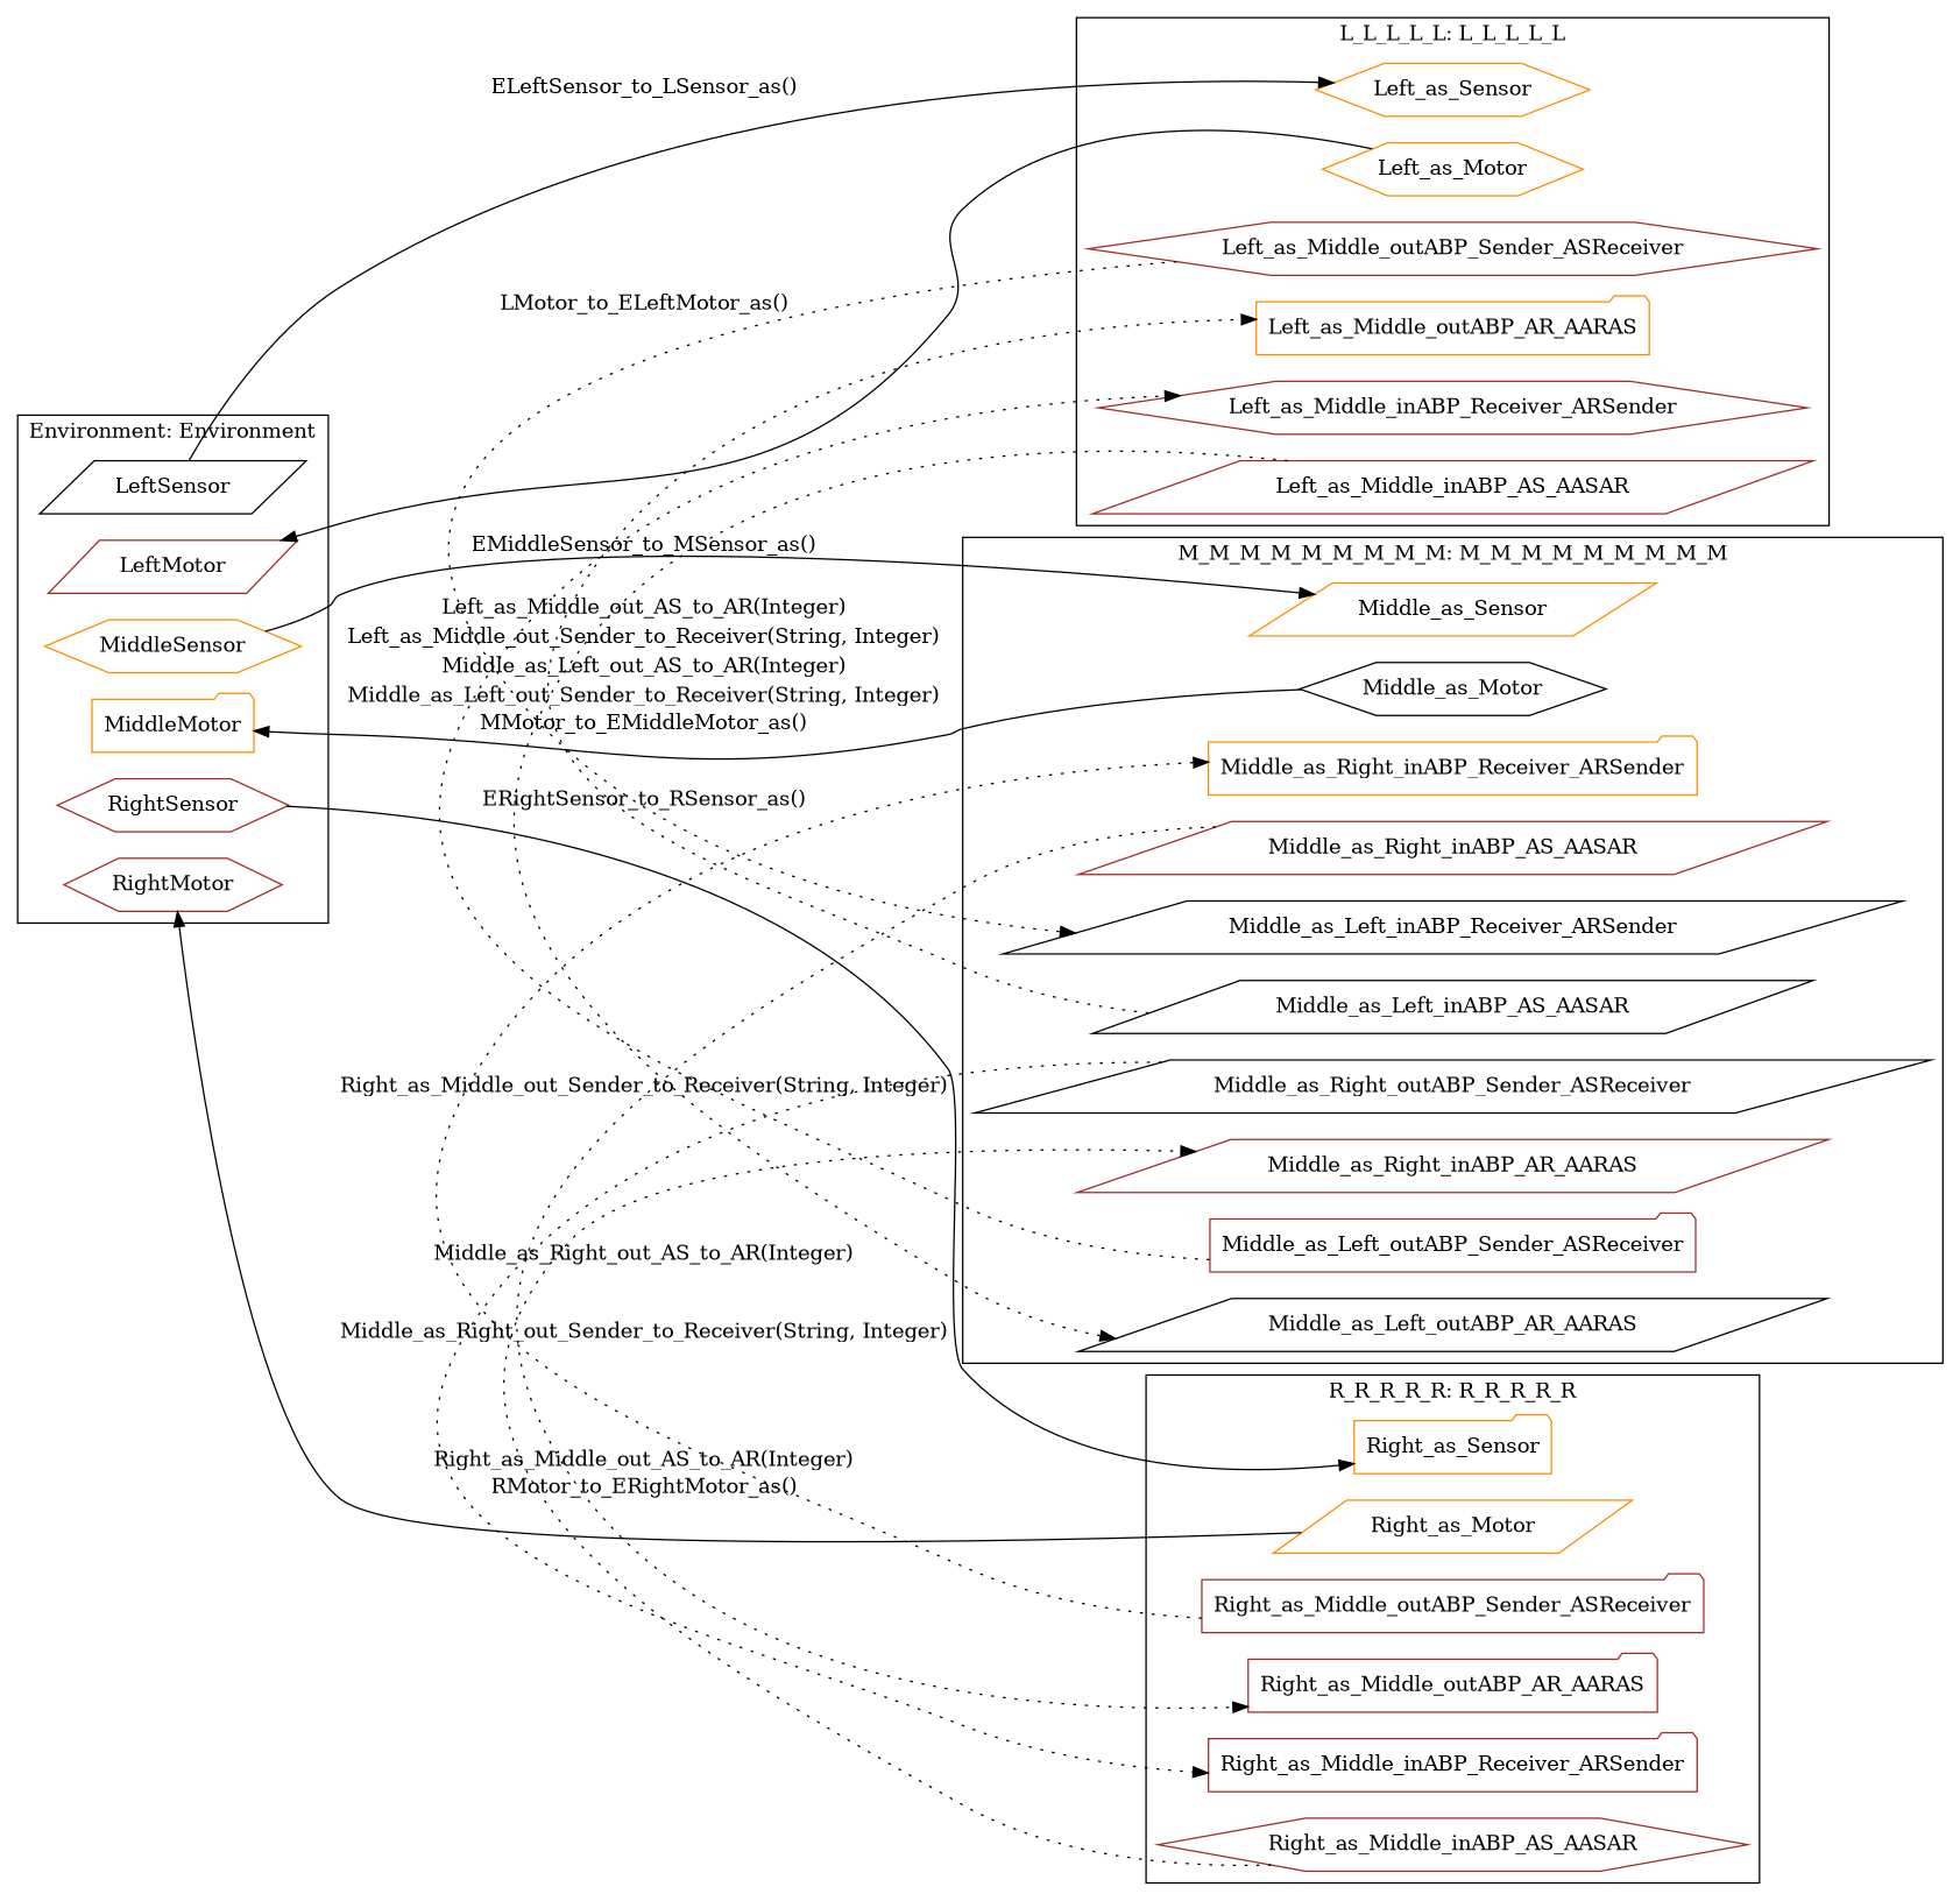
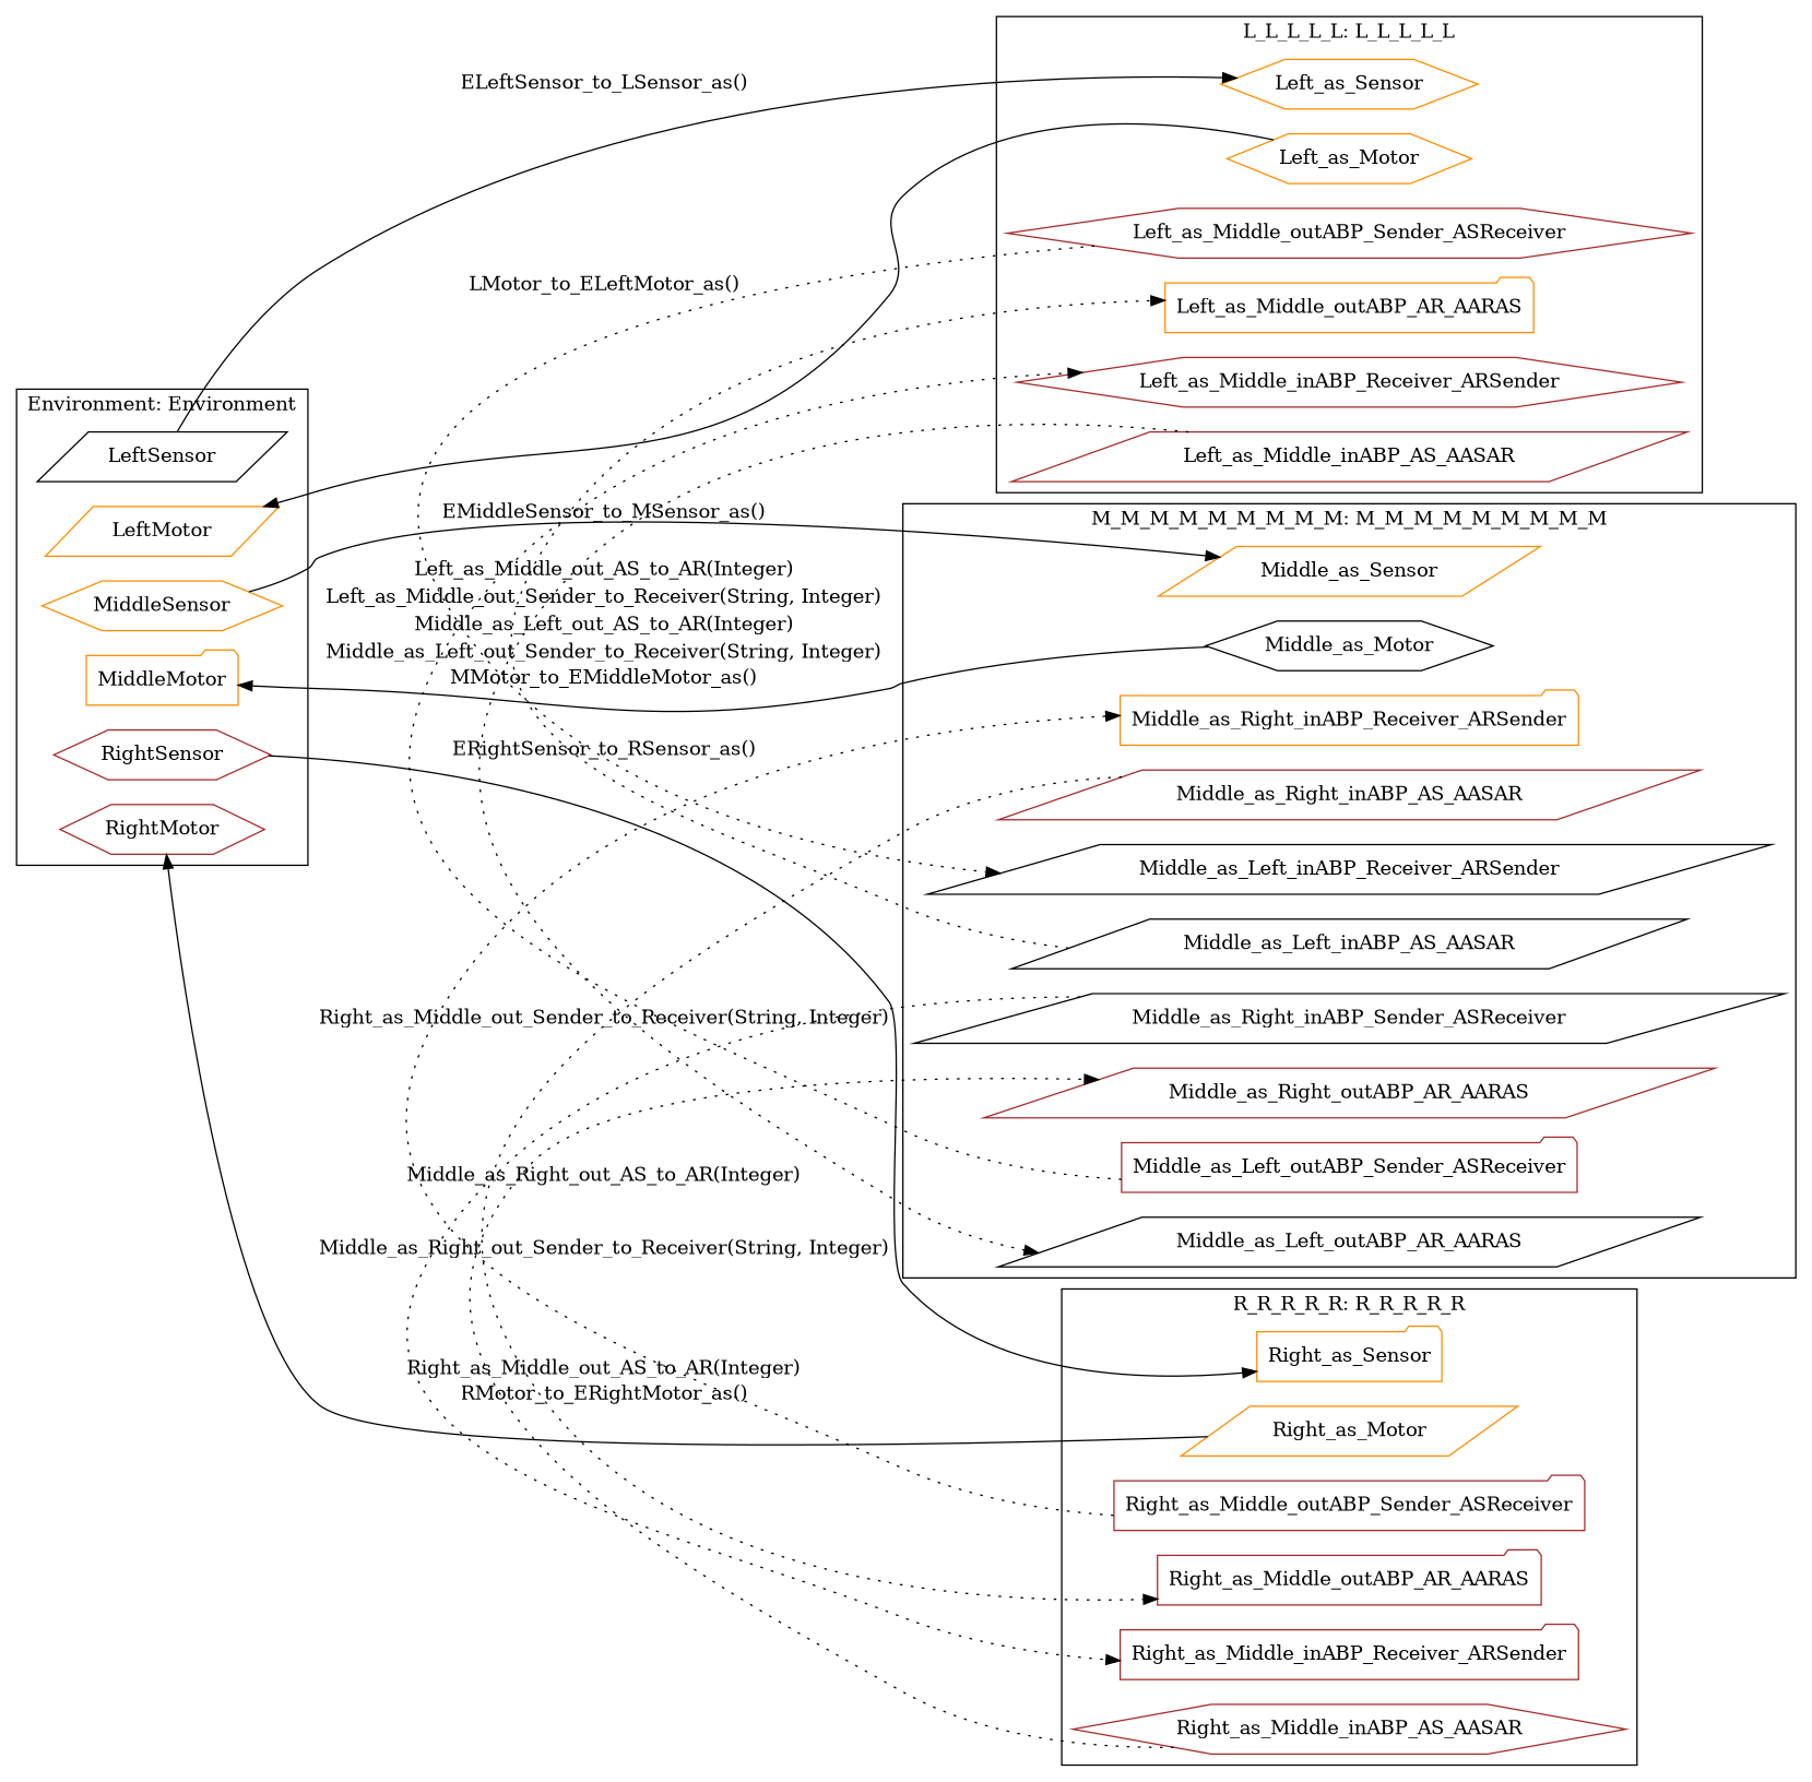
  digraph {
    rankdir=LR
    node [color=brown shape=parallelogram]
    edge [style=dotted]
    n1 [color=black label=LeftSensor]
-   n2 [label=LeftMotor]
+   n2 [color=darkorange label=LeftMotor]
    n3 [color=darkorange label=MiddleSensor shape=hexagon]
    n4 [color=darkorange label=MiddleMotor shape=folder]
    n5 [label=RightSensor shape=hexagon]
    n6 [label=RightMotor shape=hexagon]
    n7 [color=darkorange label=Left_as_Sensor shape=hexagon]
    n8 [color=darkorange label=Left_as_Motor shape=hexagon]
    n9 [label=Left_as_Middle_outABP_Sender_ASReceiver shape=hexagon]
    n10 [color=darkorange label=Left_as_Middle_outABP_AR_AARAS shape=folder]
    n11 [label=Left_as_Middle_inABP_Receiver_ARSender shape=hexagon]
    n12 [label=Left_as_Middle_inABP_AS_AASAR]
    n13 [color=darkorange label=Middle_as_Sensor]
    n14 [color=black label=Middle_as_Motor shape=hexagon]
    n15 [color=darkorange label=Middle_as_Right_inABP_Receiver_ARSender shape=folder]
    n16 [label=Middle_as_Right_inABP_AS_AASAR]
    n17 [color=black label=Middle_as_Left_inABP_Receiver_ARSender]
    n18 [color=black label=Middle_as_Left_inABP_AS_AASAR]
-   n19 [color=black label=Middle_as_Right_outABP_Sender_ASReceiver]
-   n20 [label=Middle_as_Right_inABP_AR_AARAS]
+   n19 [color=black label=Middle_as_Right_inABP_Sender_ASReceiver]
+   n20 [label=Middle_as_Right_outABP_AR_AARAS]
    n21 [label=Middle_as_Left_outABP_Sender_ASReceiver shape=folder]
    n22 [color=black label=Middle_as_Left_outABP_AR_AARAS]
    n23 [color=darkorange label=Right_as_Sensor shape=folder]
    n24 [color=darkorange label=Right_as_Motor]
    n25 [label=Right_as_Middle_outABP_Sender_ASReceiver shape=folder]
    n26 [label=Right_as_Middle_outABP_AR_AARAS shape=folder]
    n27 [label=Right_as_Middle_inABP_Receiver_ARSender shape=folder]
    n28 [label=Right_as_Middle_inABP_AS_AASAR shape=hexagon]
    subgraph cluster_1 {
      label="Environment: Environment"
      n1
      n2
      n3
      n4
      n5
      n6
    }
    subgraph cluster_2 {
      label="L_L_L_L_L: L_L_L_L_L"
      n7
      n8
      n9
      n10
      n11
      n12
    }
    subgraph cluster_3 {
      label="M_M_M_M_M_M_M_M_M: M_M_M_M_M_M_M_M_M"
      n13
      n14
      n15
      n16
      n17
      n18
      n19
      n20
      n21
      n22
    }
    subgraph cluster_4 {
      label="R_R_R_R_R: R_R_R_R_R"
      n23
      n24
      n25
      n26
      n27
      n28
    }
    n1 -> n7 [label="ELeftSensor_to_LSensor_as()" style=""]
    n3 -> n13 [label="EMiddleSensor_to_MSensor_as()" style=""]
    n5 -> n23 [label="ERightSensor_to_RSensor_as()" style=""]
    n8 -> n2 [label="LMotor_to_ELeftMotor_as()" style=""]
    n9 -> n17 [label="Left_as_Middle_out_Sender_to_Receiver(String, Integer)"]
    n12 -> n22 [label="Middle_as_Left_out_AS_to_AR(Integer)"]
    n14 -> n4 [label="MMotor_to_EMiddleMotor_as()" style=""]
    n16 -> n26 [label="Right_as_Middle_out_AS_to_AR(Integer)"]
    n18 -> n10 [label="Left_as_Middle_out_AS_to_AR(Integer)"]
    n19 -> n27 [label="Middle_as_Right_out_Sender_to_Receiver(String, Integer)"]
    n21 -> n11 [label="Middle_as_Left_out_Sender_to_Receiver(String, Integer)"]
    n24 -> n6 [label="RMotor_to_ERightMotor_as()" style=""]
    n25 -> n15 [label="Right_as_Middle_out_Sender_to_Receiver(String, Integer)"]
    n28 -> n20 [label="Middle_as_Right_out_AS_to_AR(Integer)"]
  }
